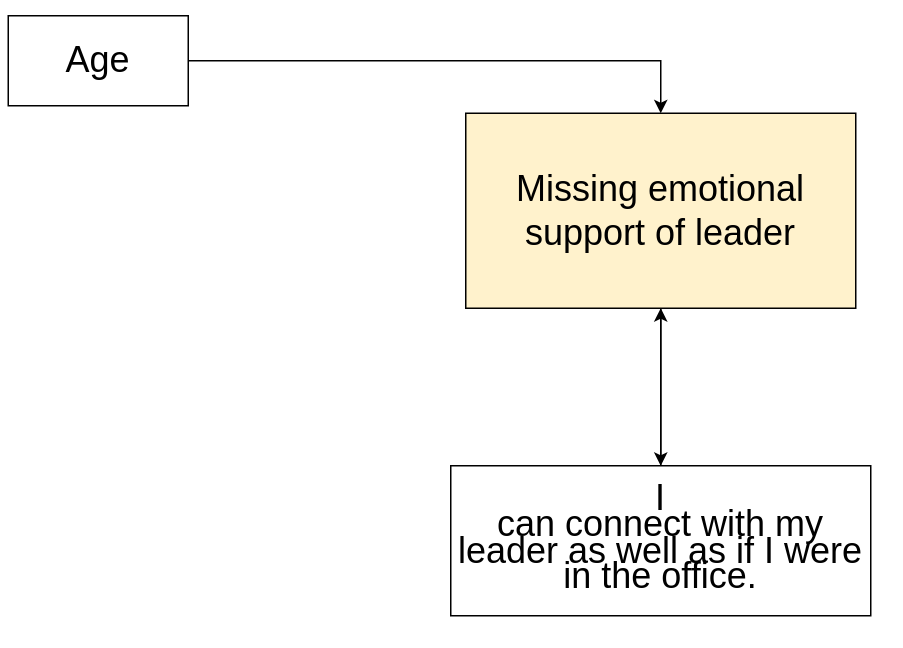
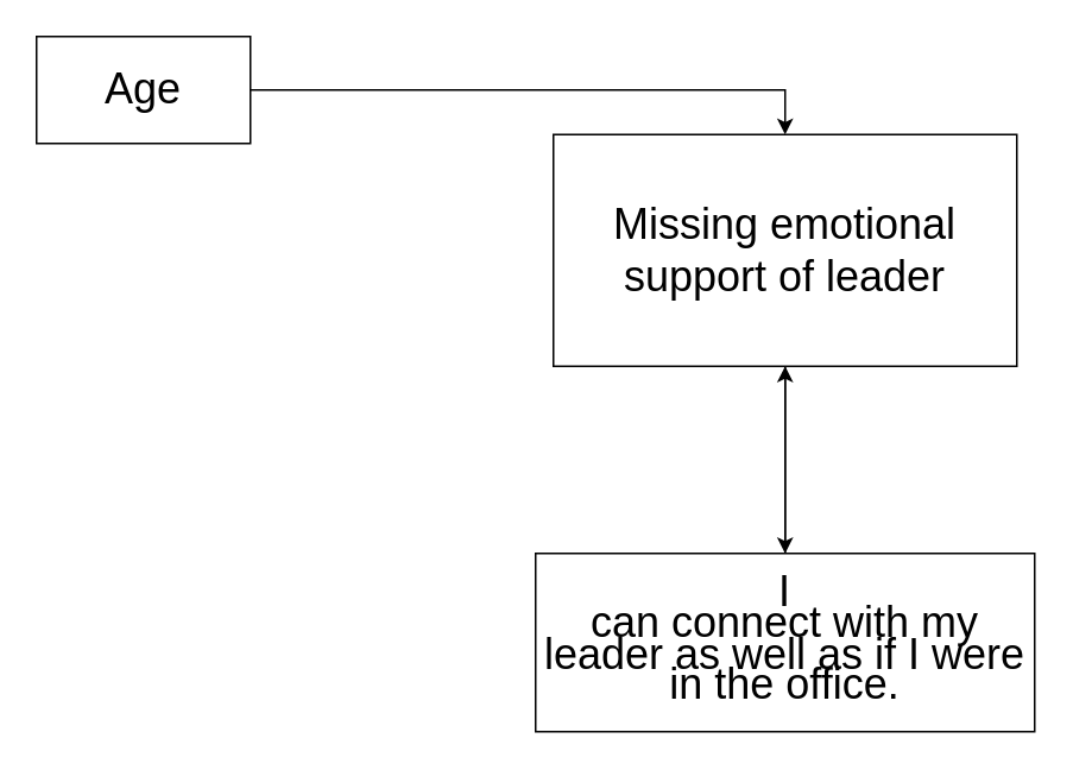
  <mxCell id="0" />
  <mxCell id="1" parent="0" />
  <mxCell id="2" style="edgeStyle=orthogonalEdgeStyle;rounded=0;orthogonalLoop=1;jettySize=auto;html=1;entryX=0.5;entryY=0;entryDx=0;entryDy=0;" edge="1" parent="1" source="3" target="7"><mxGeometry relative="1" as="geometry" /></mxCell>
- <mxCell id="3" value="&lt;font style=&quot;font-size: 24px;&quot;&gt;Missing emotional support of leader&lt;/font&gt;" style="rounded=0;whiteSpace=wrap;html=1;fillColor=#fff2cc;" vertex="1" parent="1"><mxGeometry x="310" y="75" width="260" height="130" as="geometry" /></mxCell>
+ <mxCell id="3" value="&lt;font style=&quot;font-size: 24px;&quot;&gt;Missing emotional support of leader&lt;/font&gt;" style="rounded=0;whiteSpace=wrap;html=1;" vertex="1" parent="1"><mxGeometry x="310" y="75" width="260" height="130" as="geometry" /></mxCell>
  <mxCell id="4" style="edgeStyle=orthogonalEdgeStyle;rounded=0;orthogonalLoop=1;jettySize=auto;html=1;entryX=0.5;entryY=0;entryDx=0;entryDy=0;" edge="1" parent="1" source="5" target="3"><mxGeometry relative="1" as="geometry" /></mxCell>
- <mxCell id="5" value="&lt;font style=&quot;font-size: 24px;&quot;&gt;Age&lt;/font&gt;" style="rounded=0;whiteSpace=wrap;html=1;" vertex="1" parent="1"><mxGeometry x="5" y="10" width="120" height="60" as="geometry" /></mxCell>
+ <mxCell id="5" value="&lt;font style=&quot;font-size: 24px;&quot;&gt;Age&lt;/font&gt;" style="rounded=0;whiteSpace=wrap;html=1;" vertex="1" parent="1"><mxGeometry x="20" y="20" width="120" height="60" as="geometry" /></mxCell>
  <mxCell id="6" style="edgeStyle=orthogonalEdgeStyle;rounded=0;orthogonalLoop=1;jettySize=auto;html=1;" edge="1" parent="1" source="7" target="3"><mxGeometry relative="1" as="geometry" /></mxCell>
  <mxCell id="7" value="&lt;span style=&quot;line-height: 107%; font-family: Calibri, sans-serif;&quot;&gt;&lt;font style=&quot;font-size: 24px;&quot;&gt;I&lt;br/&gt;can connect with my leader as well as if I were in the office.&lt;/font&gt;&lt;/span&gt;" style="rounded=0;whiteSpace=wrap;html=1;" vertex="1" parent="1"><mxGeometry x="300" y="310" width="280" height="100" as="geometry" /></mxCell>
